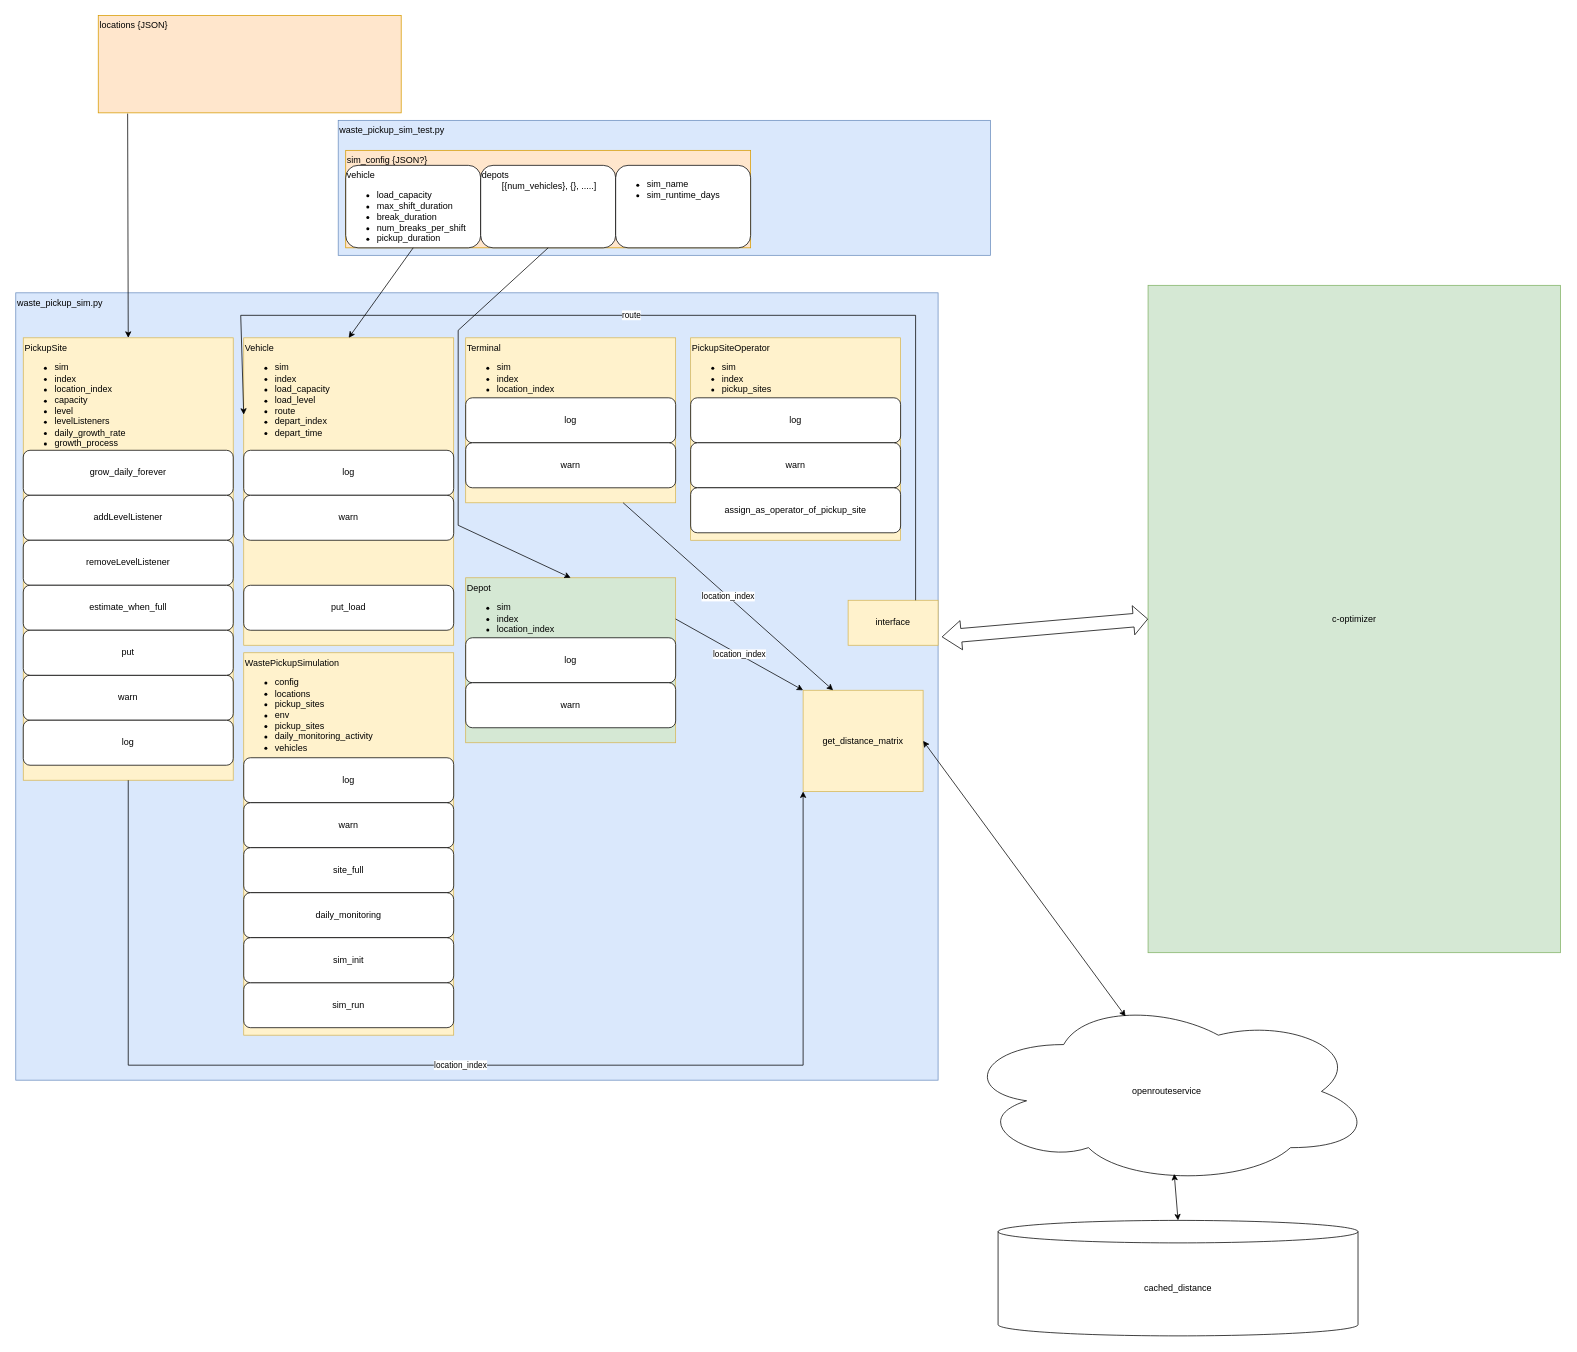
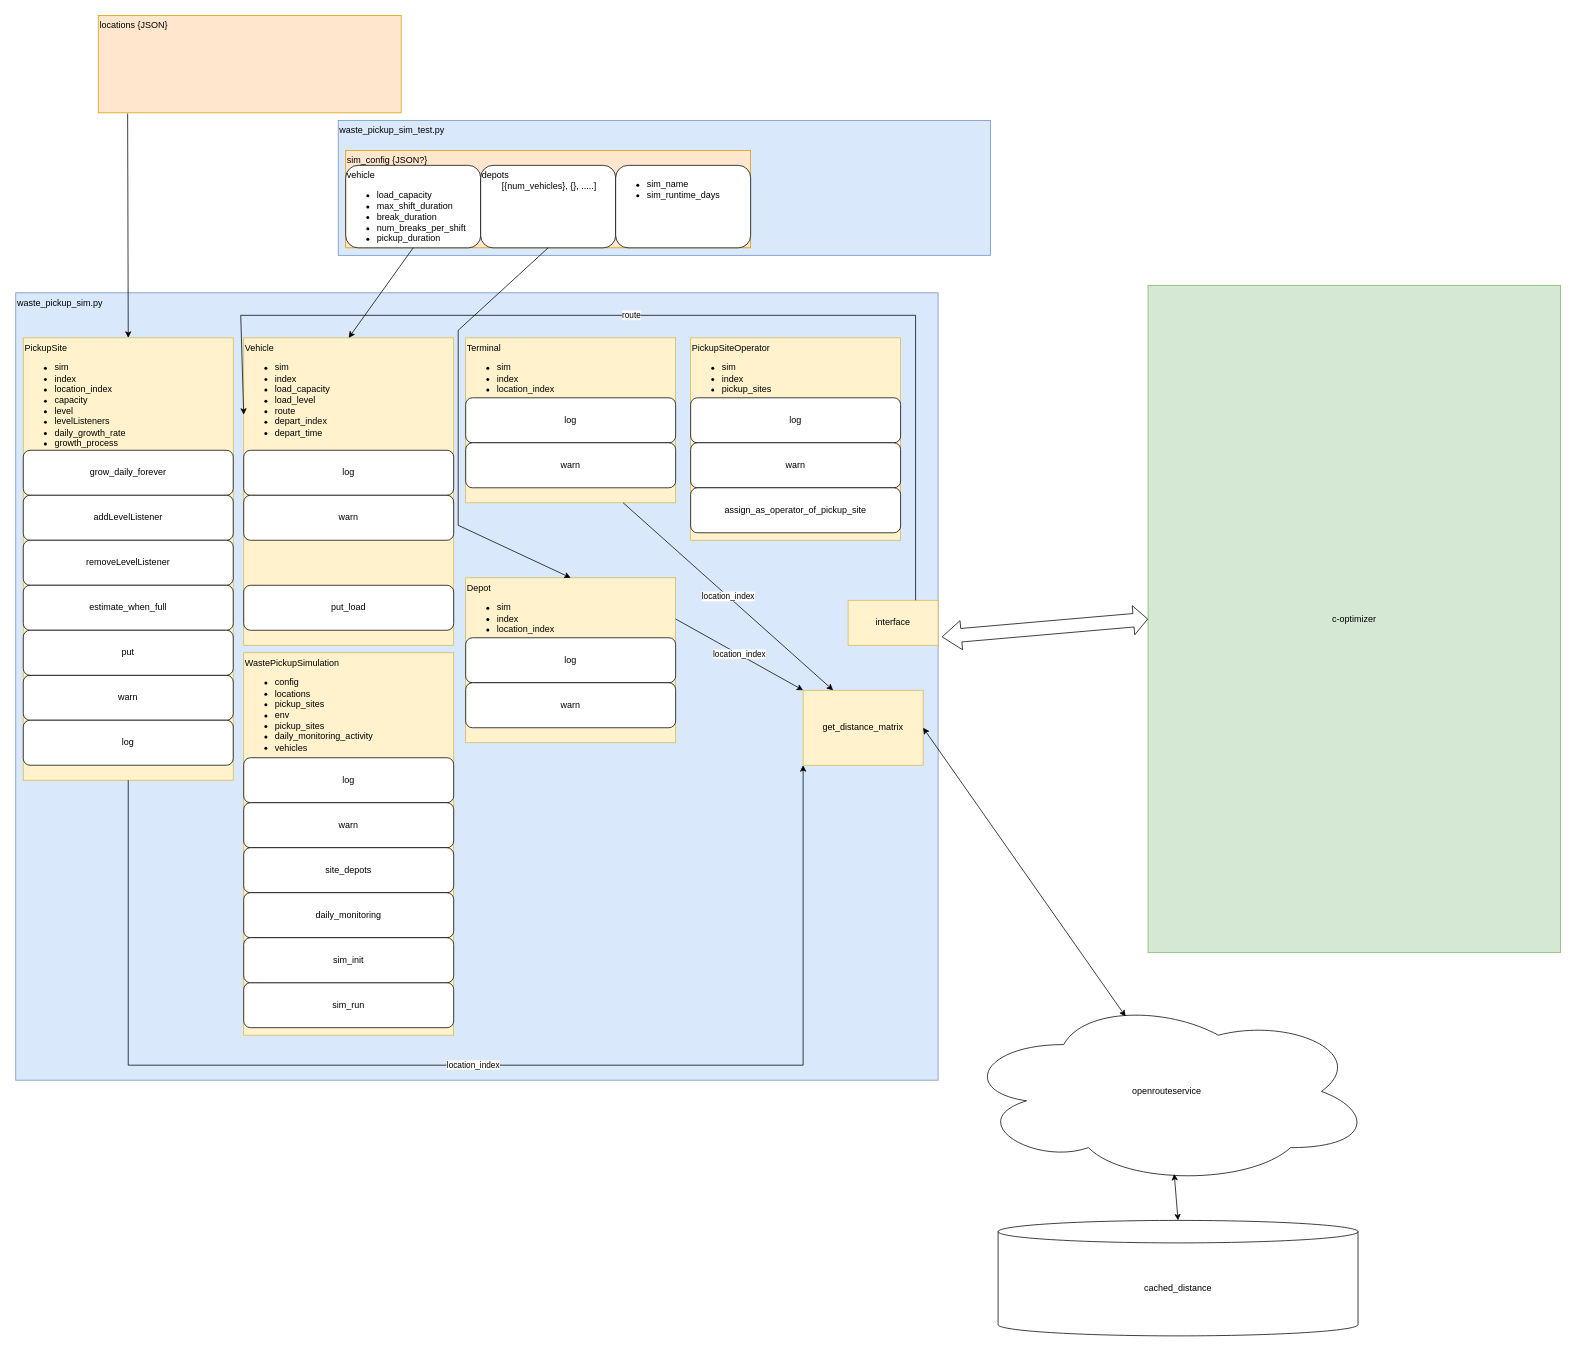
  <mxCell id="0" />
  <mxCell id="1" parent="0" />
  <mxCell id="2" value="waste_pickup_sim.py" style="rounded=0;whiteSpace=wrap;html=1;fillColor=#dae8fc;strokeColor=#6c8ebf;align=left;verticalAlign=top;" vertex="1" parent="1"><mxGeometry y="390" width="1230" height="1050" as="geometry" x="20" /></mxCell>
  <mxCell id="3" value="PickupSite&lt;br&gt;&lt;ul&gt;&lt;li&gt;sim&lt;/li&gt;&lt;li&gt;index&lt;/li&gt;&lt;li&gt;location_index&lt;/li&gt;&lt;li&gt;capacity&lt;/li&gt;&lt;li&gt;level&lt;/li&gt;&lt;li&gt;levelListeners&lt;/li&gt;&lt;li&gt;daily_growth_rate&lt;/li&gt;&lt;li&gt;growth_process&lt;/li&gt;&lt;/ul&gt;" style="rounded=0;whiteSpace=wrap;html=1;fillColor=#fff2cc;strokeColor=#d6b656;align=left;verticalAlign=top;" vertex="1" parent="1"><mxGeometry x="30" y="450" width="280" height="590" as="geometry" /></mxCell>
  <mxCell id="4" value="grow_daily_forever" style="rounded=1;whiteSpace=wrap;html=1;" vertex="1" parent="1"><mxGeometry x="30" y="600" width="280" height="60" as="geometry" /></mxCell>
  <mxCell id="5" value="addLevelListener" style="rounded=1;whiteSpace=wrap;html=1;" vertex="1" parent="1"><mxGeometry x="30" y="660" width="280" height="60" as="geometry" /></mxCell>
  <mxCell id="6" value="waste_pickup_sim_test.py" style="rounded=0;whiteSpace=wrap;html=1;align=left;verticalAlign=top;fillColor=#dae8fc;strokeColor=#6c8ebf;" vertex="1" parent="1"><mxGeometry x="450" y="160" width="870" height="180" as="geometry" /></mxCell>
  <mxCell id="7" value="sim_config {JSON?}" style="rounded=0;whiteSpace=wrap;html=1;align=left;verticalAlign=top;fillColor=#ffe6cc;strokeColor=#d79b00;" vertex="1" parent="1"><mxGeometry x="460" y="200" width="540" height="130" as="geometry" /></mxCell>
  <mxCell id="8" value="vehicle&lt;br&gt;&lt;ul&gt;&lt;li&gt;load_capacity&lt;/li&gt;&lt;li&gt;max_shift_duration&lt;/li&gt;&lt;li&gt;break_duration&lt;/li&gt;&lt;li&gt;num_breaks_per_shift&lt;/li&gt;&lt;li&gt;pickup_duration&lt;/li&gt;&lt;/ul&gt;" style="rounded=1;whiteSpace=wrap;html=1;align=left;verticalAlign=top;" vertex="1" parent="1"><mxGeometry x="460" y="220" width="180" height="110" as="geometry" /></mxCell>
  <mxCell id="9" value="depots&lt;br&gt;&lt;span style=&quot;background-color: initial;&quot;&gt;&lt;span style=&quot;white-space: pre;&quot;&gt;&#09;&lt;/span&gt;[{num_vehicles}, {}, .....]&lt;/span&gt;" style="rounded=1;whiteSpace=wrap;html=1;align=left;verticalAlign=top;" vertex="1" parent="1"><mxGeometry x="640" y="220" width="180" height="110" as="geometry" /></mxCell>
  <mxCell id="10" value="&lt;ul&gt;&lt;li&gt;sim_name&lt;/li&gt;&lt;li&gt;sim_runtime_days&lt;/li&gt;&lt;/ul&gt;" style="rounded=1;whiteSpace=wrap;html=1;align=left;verticalAlign=top;" vertex="1" parent="1"><mxGeometry x="820" y="220" width="180" height="110" as="geometry" /></mxCell>
  <mxCell id="11" value="warn" style="rounded=1;whiteSpace=wrap;html=1;" vertex="1" parent="1"><mxGeometry x="30" y="900" width="280" height="60" as="geometry" /></mxCell>
  <mxCell id="12" value="removeLevelListener" style="rounded=1;whiteSpace=wrap;html=1;" vertex="1" parent="1"><mxGeometry x="30" y="720" width="280" height="60" as="geometry" /></mxCell>
  <mxCell id="13" value="estimate_when_full" style="rounded=1;whiteSpace=wrap;html=1;" vertex="1" parent="1"><mxGeometry x="30" y="780" width="280" height="60" as="geometry" /></mxCell>
  <mxCell id="14" value="put" style="rounded=1;whiteSpace=wrap;html=1;" vertex="1" parent="1"><mxGeometry x="30" y="840" width="280" height="60" as="geometry" /></mxCell>
  <mxCell id="15" value="log" style="rounded=1;whiteSpace=wrap;html=1;" vertex="1" parent="1"><mxGeometry x="30" y="960" width="280" height="60" as="geometry" /></mxCell>
  <mxCell id="16" value="Vehicle&lt;br&gt;&lt;ul&gt;&lt;li&gt;sim&lt;/li&gt;&lt;li&gt;index&lt;/li&gt;&lt;li&gt;load_capacity&lt;/li&gt;&lt;li&gt;load_level&lt;/li&gt;&lt;li&gt;route&lt;/li&gt;&lt;li&gt;depart_index&lt;/li&gt;&lt;li&gt;depart_time&lt;/li&gt;&lt;/ul&gt;" style="rounded=0;whiteSpace=wrap;html=1;fillColor=#fff2cc;strokeColor=#d6b656;align=left;verticalAlign=top;" vertex="1" parent="1"><mxGeometry x="324" y="450" width="280" height="410" as="geometry" /></mxCell>
  <mxCell id="17" value="log" style="rounded=1;whiteSpace=wrap;html=1;" vertex="1" parent="1"><mxGeometry x="324" y="600" width="280" height="60" as="geometry" /></mxCell>
  <mxCell id="18" value="warn" style="rounded=1;whiteSpace=wrap;html=1;" vertex="1" parent="1"><mxGeometry x="324" y="660" width="280" height="60" as="geometry" /></mxCell>
  <mxCell id="19" value="put_load" style="rounded=1;whiteSpace=wrap;html=1;" vertex="1" parent="1"><mxGeometry x="324" y="780" width="280" height="60" as="geometry" /></mxCell>
  <mxCell id="20" value="Terminal&lt;br&gt;&lt;ul&gt;&lt;li&gt;sim&lt;/li&gt;&lt;li&gt;index&lt;/li&gt;&lt;li&gt;location_index&lt;/li&gt;&lt;/ul&gt;" style="rounded=0;whiteSpace=wrap;html=1;fillColor=#fff2cc;strokeColor=#d6b656;align=left;verticalAlign=top;" vertex="1" parent="1"><mxGeometry x="620" y="450" width="280" height="220" as="geometry" /></mxCell>
  <mxCell id="21" value="log" style="rounded=1;whiteSpace=wrap;html=1;" vertex="1" parent="1"><mxGeometry x="620" y="530" width="280" height="60" as="geometry" /></mxCell>
  <mxCell id="22" value="warn" style="rounded=1;whiteSpace=wrap;html=1;" vertex="1" parent="1"><mxGeometry x="620" y="590" width="280" height="60" as="geometry" /></mxCell>
- <mxCell id="23" value="Depot&lt;br&gt;&lt;ul&gt;&lt;li&gt;sim&lt;/li&gt;&lt;li&gt;index&lt;/li&gt;&lt;li&gt;location_index&lt;/li&gt;&lt;/ul&gt;" style="rounded=0;whiteSpace=wrap;html=1;fillColor=#d5e8d4;strokeColor=#d6b656;align=left;verticalAlign=top;" vertex="1" parent="1"><mxGeometry x="620" y="770" width="280" height="220" as="geometry" /></mxCell>
+ <mxCell id="23" value="Depot&lt;br&gt;&lt;ul&gt;&lt;li&gt;sim&lt;/li&gt;&lt;li&gt;index&lt;/li&gt;&lt;li&gt;location_index&lt;/li&gt;&lt;/ul&gt;" style="rounded=0;whiteSpace=wrap;html=1;fillColor=#fff2cc;strokeColor=#d6b656;align=left;verticalAlign=top;" vertex="1" parent="1"><mxGeometry x="620" y="770" width="280" height="220" as="geometry" /></mxCell>
  <mxCell id="24" value="log" style="rounded=1;whiteSpace=wrap;html=1;" vertex="1" parent="1"><mxGeometry x="620" y="850" width="280" height="60" as="geometry" /></mxCell>
  <mxCell id="25" value="warn" style="rounded=1;whiteSpace=wrap;html=1;" vertex="1" parent="1"><mxGeometry x="620" y="910" width="280" height="60" as="geometry" /></mxCell>
  <mxCell id="26" value="PickupSiteOperator&lt;br&gt;&lt;ul&gt;&lt;li&gt;sim&lt;/li&gt;&lt;li&gt;index&lt;/li&gt;&lt;li&gt;pickup_sites&lt;/li&gt;&lt;/ul&gt;" style="rounded=0;whiteSpace=wrap;html=1;fillColor=#fff2cc;strokeColor=#d6b656;align=left;verticalAlign=top;" vertex="1" parent="1"><mxGeometry x="920" y="450" width="280" height="270" as="geometry" /></mxCell>
  <mxCell id="27" value="log" style="rounded=1;whiteSpace=wrap;html=1;" vertex="1" parent="1"><mxGeometry x="920" y="530" width="280" height="60" as="geometry" /></mxCell>
  <mxCell id="28" value="warn" style="rounded=1;whiteSpace=wrap;html=1;" vertex="1" parent="1"><mxGeometry x="920" y="590" width="280" height="60" as="geometry" /></mxCell>
  <mxCell id="29" value="assign_as_operator_of_pickup_site" style="rounded=1;whiteSpace=wrap;html=1;" vertex="1" parent="1"><mxGeometry x="920" y="650" width="280" height="60" as="geometry" /></mxCell>
  <mxCell id="30" value="WastePickupSimulation&lt;br&gt;&lt;ul&gt;&lt;li&gt;config&lt;/li&gt;&lt;li&gt;locations&lt;/li&gt;&lt;li&gt;pickup_sites&lt;/li&gt;&lt;li&gt;env&lt;/li&gt;&lt;li&gt;pickup_sites&lt;/li&gt;&lt;li&gt;daily_monitoring_activity&lt;/li&gt;&lt;li&gt;vehicles&lt;/li&gt;&lt;/ul&gt;" style="rounded=0;whiteSpace=wrap;html=1;fillColor=#fff2cc;strokeColor=#d6b656;align=left;verticalAlign=top;" vertex="1" parent="1"><mxGeometry x="324" y="870" width="280" height="510" as="geometry" /></mxCell>
  <mxCell id="31" value="log" style="rounded=1;whiteSpace=wrap;html=1;" vertex="1" parent="1"><mxGeometry x="324" y="1010" width="280" height="60" as="geometry" /></mxCell>
  <mxCell id="32" value="warn" style="rounded=1;whiteSpace=wrap;html=1;" vertex="1" parent="1"><mxGeometry x="324" y="1070" width="280" height="60" as="geometry" /></mxCell>
- <mxCell id="33" value="site_full" style="rounded=1;whiteSpace=wrap;html=1;" vertex="1" parent="1"><mxGeometry x="324" y="1130" width="280" height="60" as="geometry" /></mxCell>
+ <mxCell id="33" value="site_depots" style="rounded=1;whiteSpace=wrap;html=1;" vertex="1" parent="1"><mxGeometry x="324" y="1130" width="280" height="60" as="geometry" /></mxCell>
  <mxCell id="34" value="daily_monitoring" style="rounded=1;whiteSpace=wrap;html=1;" vertex="1" parent="1"><mxGeometry x="324" y="1190" width="280" height="60" as="geometry" /></mxCell>
  <mxCell id="35" value="sim_run" style="rounded=1;whiteSpace=wrap;html=1;" vertex="1" parent="1"><mxGeometry x="324" y="1310" width="280" height="60" as="geometry" /></mxCell>
  <mxCell id="36" value="sim_init" style="rounded=1;whiteSpace=wrap;html=1;" vertex="1" parent="1"><mxGeometry x="324" y="1250" width="280" height="60" as="geometry" /></mxCell>
  <mxCell id="37" value="locations {JSON}" style="rounded=0;whiteSpace=wrap;html=1;fillColor=#ffe6cc;strokeColor=#d79b00;align=left;verticalAlign=top;" vertex="1" parent="1"><mxGeometry x="130" y="20" width="404" height="130" as="geometry" /></mxCell>
  <mxCell id="38" value="" style="endArrow=classic;html=1;rounded=0;exitX=0.5;exitY=1;exitDx=0;exitDy=0;entryX=0.5;entryY=0;entryDx=0;entryDy=0;" edge="1" parent="1" source="8" target="16"><mxGeometry width="50" height="50" relative="1" as="geometry"><mxPoint x="790" y="780" as="sourcePoint" /><mxPoint x="840" y="730" as="targetPoint" /></mxGeometry></mxCell>
  <mxCell id="39" value="" style="endArrow=classic;html=1;rounded=0;exitX=0.5;exitY=1;exitDx=0;exitDy=0;entryX=0.5;entryY=0;entryDx=0;entryDy=0;" edge="1" parent="1" source="9" target="23"><mxGeometry width="50" height="50" relative="1" as="geometry"><mxPoint x="790" y="780" as="sourcePoint" /><mxPoint x="840" y="730" as="targetPoint" /><Array as="points"><mxPoint x="610" y="440" /><mxPoint x="610" y="700" /></Array></mxGeometry></mxCell>
  <mxCell id="40" value="" style="endArrow=classic;html=1;rounded=0;exitX=0.097;exitY=1.008;exitDx=0;exitDy=0;exitPerimeter=0;entryX=0.5;entryY=0;entryDx=0;entryDy=0;" edge="1" parent="1" source="37" target="3"><mxGeometry width="50" height="50" relative="1" as="geometry"><mxPoint x="790" y="440" as="sourcePoint" /><mxPoint x="840" y="390" as="targetPoint" /></mxGeometry></mxCell>
  <mxCell id="41" value="c-optimizer" style="rounded=0;whiteSpace=wrap;html=1;fillColor=#d5e8d4;strokeColor=#82b366;" vertex="1" parent="1"><mxGeometry x="1530" y="380" width="550" height="890" as="geometry" /></mxCell>
  <mxCell id="42" value="" style="shape=flexArrow;endArrow=classic;startArrow=classic;html=1;rounded=0;entryX=0;entryY=0.5;entryDx=0;entryDy=0;width=18;startSize=8.2;exitX=1.004;exitY=0.437;exitDx=0;exitDy=0;exitPerimeter=0;" edge="1" parent="1" source="2" target="41"><mxGeometry width="100" height="100" relative="1" as="geometry"><mxPoint x="940" y="890" as="sourcePoint" /><mxPoint x="1040" y="790" as="targetPoint" /></mxGeometry></mxCell>
  <mxCell id="43" value="interface" style="rounded=0;whiteSpace=wrap;html=1;fillColor=#fff2cc;strokeColor=#d6b656;" vertex="1" parent="1"><mxGeometry x="1130" y="800" width="120" height="60" as="geometry" /></mxCell>
  <mxCell id="44" value="" style="endArrow=classic;html=1;rounded=0;exitX=0.75;exitY=0;exitDx=0;exitDy=0;entryX=0;entryY=0.25;entryDx=0;entryDy=0;" edge="1" parent="1" source="43" target="16"><mxGeometry width="50" height="50" relative="1" as="geometry"><mxPoint x="960" y="770" as="sourcePoint" /><mxPoint x="1010" y="720" as="targetPoint" /><Array as="points"><mxPoint x="1220" y="420" /><mxPoint x="320" y="420" /></Array></mxGeometry></mxCell>
  <mxCell id="45" value="route" style="edgeLabel;html=1;align=center;verticalAlign=middle;resizable=0;points=[];" vertex="1" connectable="0" parent="44"><mxGeometry x="0.077" y="-1" relative="1" as="geometry"><mxPoint x="1" as="offset" /></mxGeometry></mxCell>
  <mxCell id="46" value="location_index" style="endArrow=classic;html=1;rounded=0;exitX=1;exitY=0.25;exitDx=0;exitDy=0;entryX=0;entryY=0;entryDx=0;entryDy=0;" edge="1" parent="1" source="23" target="47"><mxGeometry width="50" height="50" relative="1" as="geometry"><mxPoint x="960" y="770" as="sourcePoint" /><mxPoint x="1010" y="720" as="targetPoint" /></mxGeometry></mxCell>
- <mxCell id="47" value="get_distance_matrix" style="rounded=0;whiteSpace=wrap;html=1;fillColor=#fff2cc;strokeColor=#d6b656;" vertex="1" parent="1"><mxGeometry x="1070" y="920" width="160" height="135" as="geometry" /></mxCell>
+ <mxCell id="47" value="get_distance_matrix" style="rounded=0;whiteSpace=wrap;html=1;fillColor=#fff2cc;strokeColor=#d6b656;" vertex="1" parent="1"><mxGeometry x="1070" y="920" width="160" height="100" as="geometry" /></mxCell>
  <mxCell id="48" value="location_index" style="endArrow=classic;html=1;rounded=0;exitX=0.5;exitY=1;exitDx=0;exitDy=0;entryX=0;entryY=1;entryDx=0;entryDy=0;" edge="1" parent="1" source="3" target="47"><mxGeometry width="50" height="50" relative="1" as="geometry"><mxPoint x="910" y="835" as="sourcePoint" /><mxPoint x="1080" y="930" as="targetPoint" /><Array as="points"><mxPoint x="170" y="1420" /><mxPoint x="1070" y="1420" /></Array></mxGeometry></mxCell>
  <mxCell id="49" value="location_index" style="endArrow=classic;html=1;rounded=0;entryX=0.25;entryY=0;entryDx=0;entryDy=0;exitX=0.75;exitY=1;exitDx=0;exitDy=0;" edge="1" parent="1" source="20" target="47"><mxGeometry width="50" height="50" relative="1" as="geometry"><mxPoint x="920" y="845" as="sourcePoint" /><mxPoint x="1090" y="940" as="targetPoint" /></mxGeometry></mxCell>
  <mxCell id="50" value="openrouteservice" style="ellipse;shape=cloud;whiteSpace=wrap;html=1;" vertex="1" parent="1"><mxGeometry x="1280" y="1330" width="550" height="250" as="geometry" /></mxCell>
  <mxCell id="51" value="cached_distance" style="shape=cylinder3;whiteSpace=wrap;html=1;boundedLbl=1;backgroundOutline=1;size=15;" vertex="1" parent="1"><mxGeometry x="1330" y="1627" width="480" height="154" as="geometry" /></mxCell>
  <mxCell id="52" value="" style="endArrow=classic;startArrow=classic;html=1;rounded=0;entryX=1;entryY=0.5;entryDx=0;entryDy=0;exitX=0.4;exitY=0.1;exitDx=0;exitDy=0;exitPerimeter=0;" edge="1" parent="1" source="50" target="47"><mxGeometry width="50" height="50" relative="1" as="geometry"><mxPoint x="930" y="1110" as="sourcePoint" /><mxPoint x="980" y="1060" as="targetPoint" /></mxGeometry></mxCell>
  <mxCell id="53" value="" style="endArrow=classic;startArrow=classic;html=1;rounded=0;entryX=0.518;entryY=0.94;entryDx=0;entryDy=0;entryPerimeter=0;exitX=0.5;exitY=0;exitDx=0;exitDy=0;exitPerimeter=0;" edge="1" parent="1" source="51" target="50"><mxGeometry width="50" height="50" relative="1" as="geometry"><mxPoint x="930" y="1590" as="sourcePoint" /><mxPoint x="980" y="1540" as="targetPoint" /></mxGeometry></mxCell>
